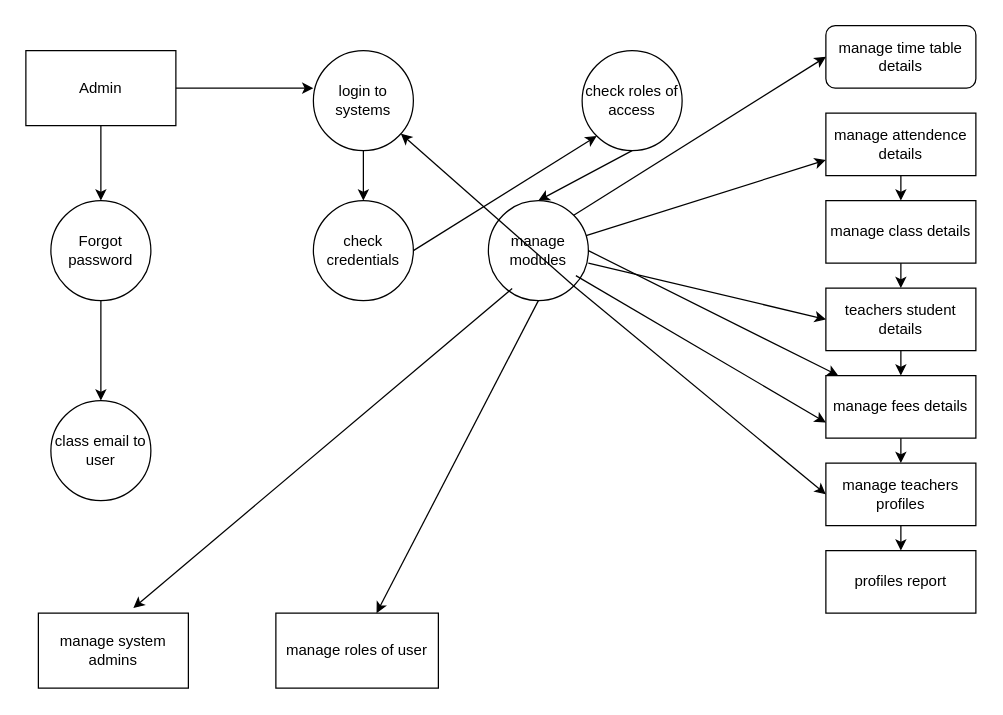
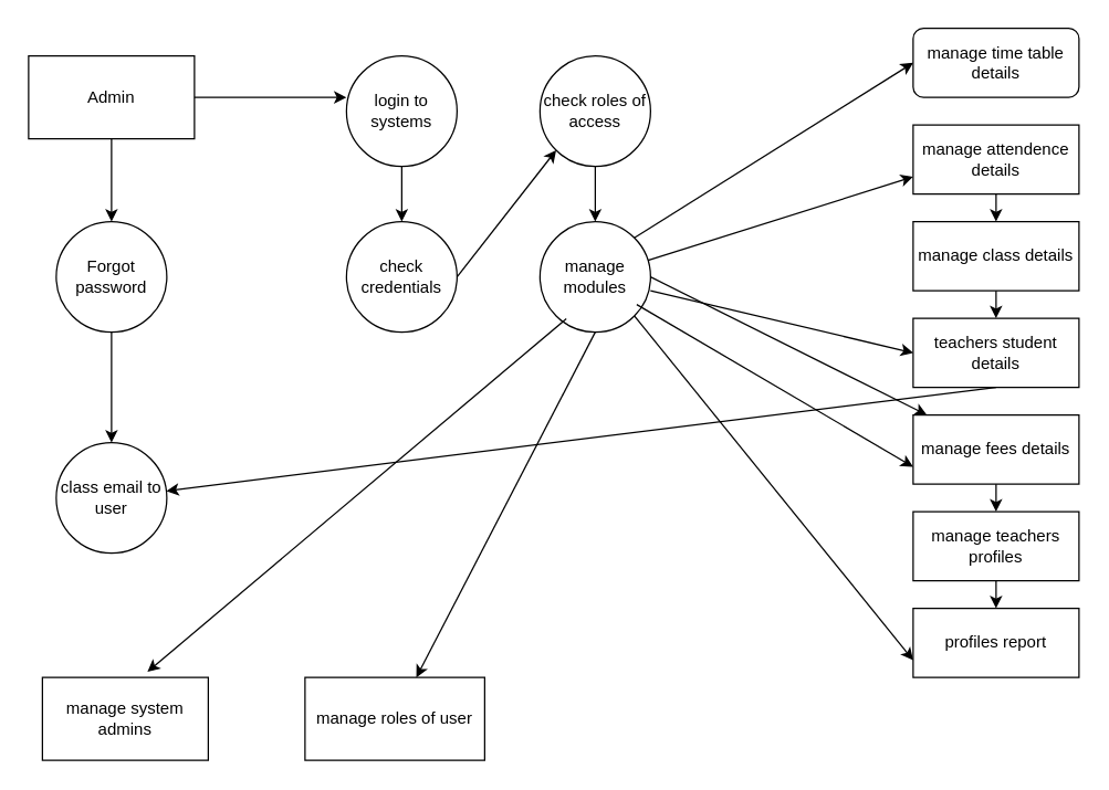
  <mxCell id="0" />
  <mxCell id="1" parent="0" />
  <mxCell id="2" value="manage system admins" style="rounded=0;whiteSpace=wrap;html=1;" vertex="1" parent="1"><mxGeometry x="30" y="490" width="120" height="60" as="geometry" /></mxCell>
  <mxCell id="3" value="Admin" style="rounded=0;whiteSpace=wrap;html=1;" vertex="1" parent="1"><mxGeometry x="20" y="40" width="120" height="60" as="geometry" /></mxCell>
  <mxCell id="4" value="Forgot password&lt;span style=&quot;color: rgba(0, 0, 0, 0); font-family: monospace; font-size: 0px; text-align: start; text-wrap-mode: nowrap;&quot;&gt;%3CmxGraphModel%3E%3Croot%3E%3CmxCell%20id%3D%220%22%2F%3E%3CmxCell%20id%3D%221%22%20parent%3D%220%22%2F%3E%3CmxCell%20id%3D%222%22%20value%3D%22%22%20style%3D%22rounded%3D0%3BwhiteSpace%3Dwrap%3Bhtml%3D1%3B%22%20vertex%3D%221%22%20parent%3D%221%22%3E%3CmxGeometry%20x%3D%22700%22%20y%3D%22450%22%20width%3D%22120%22%20height%3D%2250%22%20as%3D%22geometry%22%2F%3E%3C%2FmxCell%3E%3C%2Froot%3E%3C%2FmxGraphModel%3E&lt;/span&gt;&lt;span style=&quot;color: rgba(0, 0, 0, 0); font-family: monospace; font-size: 0px; text-align: start; text-wrap-mode: nowrap;&quot;&gt;%3CmxGraphModel%3E%3Croot%3E%3CmxCell%20id%3D%220%22%2F%3E%3CmxCell%20id%3D%221%22%20parent%3D%220%22%2F%3E%3CmxCell%20id%3D%222%22%20value%3D%22%22%20style%3D%22rounded%3D0%3BwhiteSpace%3Dwrap%3Bhtml%3D1%3B%22%20vertex%3D%221%22%20parent%3D%221%22%3E%3CmxGeometry%20x%3D%22700%22%20y%3D%22450%22%20width%3D%22120%22%20height%3D%2250%22%20as%3D%22geometry%22%2F%3E%3C%2FmxCell%3E%3C%2Froot%3E%3C%2FmxGraphModel%3E&lt;/span&gt;" style="ellipse;whiteSpace=wrap;html=1;aspect=fixed;" vertex="1" parent="1"><mxGeometry x="40" y="160" width="80" height="80" as="geometry" /></mxCell>
  <mxCell id="5" value="class email to user" style="ellipse;whiteSpace=wrap;html=1;aspect=fixed;" vertex="1" parent="1"><mxGeometry x="40" y="320" width="80" height="80" as="geometry" /></mxCell>
  <mxCell id="6" value="login to systems" style="ellipse;whiteSpace=wrap;html=1;aspect=fixed;" vertex="1" parent="1"><mxGeometry x="250" y="40" width="80" height="80" as="geometry" /></mxCell>
- <mxCell id="7" value="check roles of access" style="ellipse;whiteSpace=wrap;html=1;aspect=fixed;" vertex="1" parent="1"><mxGeometry x="465" y="40" width="80" height="80" as="geometry" /></mxCell>
+ <mxCell id="7" value="check roles of access" style="ellipse;whiteSpace=wrap;html=1;aspect=fixed;" vertex="1" parent="1"><mxGeometry x="390" y="40" width="80" height="80" as="geometry" /></mxCell>
  <mxCell id="8" value="check credentials" style="ellipse;whiteSpace=wrap;html=1;aspect=fixed;" vertex="1" parent="1"><mxGeometry x="250" y="160" width="80" height="80" as="geometry" /></mxCell>
  <mxCell id="9" value="manage modules" style="ellipse;whiteSpace=wrap;html=1;aspect=fixed;" vertex="1" parent="1"><mxGeometry x="390" y="160" width="80" height="80" as="geometry" /></mxCell>
  <mxCell id="10" style="edgeStyle=orthogonalEdgeStyle;rounded=0;orthogonalLoop=1;jettySize=auto;html=1;exitX=1;exitY=0.75;exitDx=0;exitDy=0;" edge="1" parent="1" source="11"><mxGeometry relative="1" as="geometry"><mxPoint x="330" y="540" as="targetPoint" /></mxGeometry></mxCell>
  <mxCell id="11" value="manage roles of user" style="rounded=0;whiteSpace=wrap;html=1;" vertex="1" parent="1"><mxGeometry x="220" y="490" width="130" height="60" as="geometry" /></mxCell>
  <mxCell id="12" value="manage time table details" style="whiteSpace=wrap;html=1;rounded=1;" vertex="1" parent="1"><mxGeometry x="660" y="20" width="120" height="50" as="geometry" /></mxCell>
  <mxCell id="13" value="manage attendence details" style="rounded=0;whiteSpace=wrap;html=1;" vertex="1" parent="1"><mxGeometry x="660" y="90" width="120" height="50" as="geometry" /></mxCell>
  <mxCell id="14" value="manage class details" style="rounded=0;whiteSpace=wrap;html=1;" vertex="1" parent="1"><mxGeometry x="660" y="160" width="120" height="50" as="geometry" /></mxCell>
  <mxCell id="15" value="teachers student details" style="rounded=0;whiteSpace=wrap;html=1;" vertex="1" parent="1"><mxGeometry x="660" y="230" width="120" height="50" as="geometry" /></mxCell>
  <mxCell id="16" value="manage fees details" style="rounded=0;whiteSpace=wrap;html=1;" vertex="1" parent="1"><mxGeometry x="660" y="300" width="120" height="50" as="geometry" /></mxCell>
  <mxCell id="17" style="edgeStyle=orthogonalEdgeStyle;rounded=0;orthogonalLoop=1;jettySize=auto;html=1;exitX=0.5;exitY=1;exitDx=0;exitDy=0;" edge="1" parent="1" source="12" target="12"><mxGeometry relative="1" as="geometry" /></mxCell>
  <mxCell id="18" value="manage teachers profiles" style="rounded=0;whiteSpace=wrap;html=1;" vertex="1" parent="1"><mxGeometry x="660" y="370" width="120" height="50" as="geometry" /></mxCell>
  <mxCell id="19" value="profiles report" style="rounded=0;whiteSpace=wrap;html=1;" vertex="1" parent="1"><mxGeometry x="660" y="440" width="120" height="50" as="geometry" /></mxCell>
  <mxCell id="20" value="" style="endArrow=classic;html=1;rounded=0;entryX=0.633;entryY=-0.067;entryDx=0;entryDy=0;entryPerimeter=0;exitX=0.238;exitY=0.879;exitDx=0;exitDy=0;exitPerimeter=0;" edge="1" parent="1" source="9" target="2"><mxGeometry width="50" height="50" relative="1" as="geometry"><mxPoint x="400" y="230" as="sourcePoint" /><mxPoint x="410" y="290" as="targetPoint" /><Array as="points"><mxPoint x="410" y="230" /></Array></mxGeometry></mxCell>
  <mxCell id="21" value="" style="endArrow=classic;html=1;rounded=0;exitX=0.5;exitY=1;exitDx=0;exitDy=0;" edge="1" parent="1" source="9" target="11"><mxGeometry width="50" height="50" relative="1" as="geometry"><mxPoint x="360" y="340" as="sourcePoint" /><mxPoint x="410" y="290" as="targetPoint" /></mxGeometry></mxCell>
- <mxCell id="22" value="" style="endArrow=classic;html=1;rounded=0;exitX=1;exitY=1;exitDx=0;exitDy=0;" edge="1" parent="1" source="9" target="6"><mxGeometry width="50" height="50" relative="1" as="geometry"><mxPoint x="360" y="340" as="sourcePoint" /><mxPoint x="410" y="290" as="targetPoint" /></mxGeometry></mxCell>
- <mxCell id="23" value="" style="endArrow=classic;html=1;rounded=0;entryX=0;entryY=0.5;entryDx=0;entryDy=0;exitX=1;exitY=1;exitDx=0;exitDy=0;" edge="1" parent="1" source="9" target="18"><mxGeometry width="50" height="50" relative="1" as="geometry"><mxPoint x="360" y="340" as="sourcePoint" /><mxPoint x="410" y="290" as="targetPoint" /></mxGeometry></mxCell>
+ <mxCell id="22" value="" style="endArrow=classic;html=1;rounded=0;entryX=0;entryY=0.75;entryDx=0;entryDy=0;exitX=1;exitY=1;exitDx=0;exitDy=0;" edge="1" parent="1" source="9" target="19"><mxGeometry width="50" height="50" relative="1" as="geometry"><mxPoint x="360" y="340" as="sourcePoint" /><mxPoint x="410" y="290" as="targetPoint" /></mxGeometry></mxCell>
  <mxCell id="24" value="" style="endArrow=classic;html=1;rounded=0;entryX=0;entryY=0.75;entryDx=0;entryDy=0;" edge="1" parent="1" target="16"><mxGeometry width="50" height="50" relative="1" as="geometry"><mxPoint x="460" y="220" as="sourcePoint" /><mxPoint x="410" y="290" as="targetPoint" /></mxGeometry></mxCell>
  <mxCell id="25" value="" style="endArrow=classic;html=1;rounded=0;entryX=0;entryY=0.5;entryDx=0;entryDy=0;" edge="1" parent="1" target="15"><mxGeometry width="50" height="50" relative="1" as="geometry"><mxPoint x="470" y="210" as="sourcePoint" /><mxPoint x="410" y="290" as="targetPoint" /></mxGeometry></mxCell>
  <mxCell id="26" value="" style="endArrow=classic;html=1;rounded=0;exitX=1;exitY=0.5;exitDx=0;exitDy=0;" edge="1" parent="1" source="9" target="16"><mxGeometry width="50" height="50" relative="1" as="geometry"><mxPoint x="360" y="340" as="sourcePoint" /><mxPoint x="410" y="290" as="targetPoint" /></mxGeometry></mxCell>
  <mxCell id="27" value="" style="endArrow=classic;html=1;rounded=0;entryX=0;entryY=0.75;entryDx=0;entryDy=0;" edge="1" parent="1" source="9" target="13"><mxGeometry width="50" height="50" relative="1" as="geometry"><mxPoint x="470" y="180" as="sourcePoint" /><mxPoint x="410" y="290" as="targetPoint" /></mxGeometry></mxCell>
  <mxCell id="28" value="" style="endArrow=classic;html=1;rounded=0;entryX=0;entryY=0.5;entryDx=0;entryDy=0;exitX=1;exitY=0;exitDx=0;exitDy=0;" edge="1" parent="1" source="9" target="12"><mxGeometry width="50" height="50" relative="1" as="geometry"><mxPoint x="360" y="340" as="sourcePoint" /><mxPoint x="410" y="290" as="targetPoint" /></mxGeometry></mxCell>
  <mxCell id="29" value="" style="endArrow=classic;html=1;rounded=0;exitX=0.5;exitY=1;exitDx=0;exitDy=0;entryX=0.5;entryY=0;entryDx=0;entryDy=0;" edge="1" parent="1" source="6" target="8"><mxGeometry width="50" height="50" relative="1" as="geometry"><mxPoint x="360" y="340" as="sourcePoint" /><mxPoint x="410" y="290" as="targetPoint" /></mxGeometry></mxCell>
  <mxCell id="30" value="" style="endArrow=classic;html=1;rounded=0;exitX=1;exitY=0.5;exitDx=0;exitDy=0;entryX=0;entryY=1;entryDx=0;entryDy=0;" edge="1" parent="1" source="8" target="7"><mxGeometry width="50" height="50" relative="1" as="geometry"><mxPoint x="360" y="340" as="sourcePoint" /><mxPoint x="410" y="290" as="targetPoint" /></mxGeometry></mxCell>
  <mxCell id="31" value="" style="endArrow=classic;html=1;rounded=0;exitX=0.5;exitY=1;exitDx=0;exitDy=0;" edge="1" parent="1" source="7"><mxGeometry width="50" height="50" relative="1" as="geometry"><mxPoint x="360" y="340" as="sourcePoint" /><mxPoint x="430" y="160" as="targetPoint" /></mxGeometry></mxCell>
  <mxCell id="32" value="" style="endArrow=classic;html=1;rounded=0;exitX=1;exitY=0.5;exitDx=0;exitDy=0;" edge="1" parent="1" source="3"><mxGeometry width="50" height="50" relative="1" as="geometry"><mxPoint x="360" y="340" as="sourcePoint" /><mxPoint x="250" y="70" as="targetPoint" /></mxGeometry></mxCell>
  <mxCell id="33" value="" style="endArrow=classic;html=1;rounded=0;exitX=0.5;exitY=1;exitDx=0;exitDy=0;entryX=0.5;entryY=0;entryDx=0;entryDy=0;" edge="1" parent="1" source="3" target="4"><mxGeometry width="50" height="50" relative="1" as="geometry"><mxPoint x="360" y="340" as="sourcePoint" /><mxPoint x="410" y="290" as="targetPoint" /></mxGeometry></mxCell>
  <mxCell id="34" value="" style="endArrow=classic;html=1;rounded=0;exitX=0.5;exitY=1;exitDx=0;exitDy=0;entryX=0.5;entryY=0;entryDx=0;entryDy=0;" edge="1" parent="1" source="4" target="5"><mxGeometry width="50" height="50" relative="1" as="geometry"><mxPoint x="360" y="340" as="sourcePoint" /><mxPoint x="410" y="290" as="targetPoint" /></mxGeometry></mxCell>
- <mxCell id="35" value="" style="endArrow=classic;html=1;rounded=0;entryX=0.5;entryY=0;entryDx=0;entryDy=0;exitX=0.5;exitY=1;exitDx=0;exitDy=0;" edge="1" parent="1" source="15" target="16"><mxGeometry width="50" height="50" relative="1" as="geometry"><mxPoint x="730" y="280" as="sourcePoint" /><mxPoint x="410" y="290" as="targetPoint" /></mxGeometry></mxCell>
+ <mxCell id="35" value="" style="endArrow=classic;html=1;rounded=0;exitX=0.5;exitY=1;exitDx=0;exitDy=0;" edge="1" parent="1" source="15" target="5"><mxGeometry width="50" height="50" relative="1" as="geometry"><mxPoint x="730" y="280" as="sourcePoint" /><mxPoint x="410" y="290" as="targetPoint" /></mxGeometry></mxCell>
  <mxCell id="36" value="" style="endArrow=classic;html=1;rounded=0;entryX=0.5;entryY=0;entryDx=0;entryDy=0;exitX=0.5;exitY=1;exitDx=0;exitDy=0;" edge="1" parent="1"><mxGeometry width="50" height="50" relative="1" as="geometry"><mxPoint x="720" y="350" as="sourcePoint" /><mxPoint x="720" y="370" as="targetPoint" /></mxGeometry></mxCell>
  <mxCell id="37" value="" style="endArrow=classic;html=1;rounded=0;entryX=0.5;entryY=0;entryDx=0;entryDy=0;exitX=0.5;exitY=1;exitDx=0;exitDy=0;" edge="1" parent="1"><mxGeometry width="50" height="50" relative="1" as="geometry"><mxPoint x="720" y="140" as="sourcePoint" /><mxPoint x="720" y="160" as="targetPoint" /></mxGeometry></mxCell>
  <mxCell id="38" value="" style="endArrow=classic;html=1;rounded=0;entryX=0.5;entryY=0;entryDx=0;entryDy=0;" edge="1" parent="1" target="19"><mxGeometry width="50" height="50" relative="1" as="geometry"><mxPoint x="720" y="420" as="sourcePoint" /><mxPoint x="720" y="430" as="targetPoint" /></mxGeometry></mxCell>
  <mxCell id="39" value="" style="endArrow=classic;html=1;rounded=0;entryX=0.5;entryY=0;entryDx=0;entryDy=0;exitX=0.5;exitY=1;exitDx=0;exitDy=0;" edge="1" parent="1" source="14" target="15"><mxGeometry width="50" height="50" relative="1" as="geometry"><mxPoint x="750" y="190" as="sourcePoint" /><mxPoint x="750" y="210" as="targetPoint" /></mxGeometry></mxCell>
